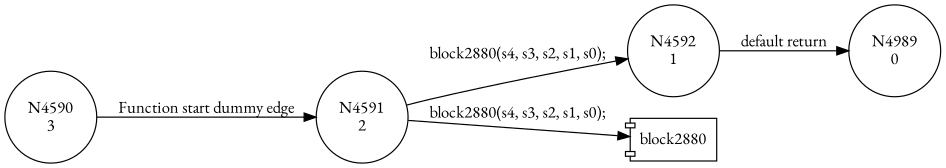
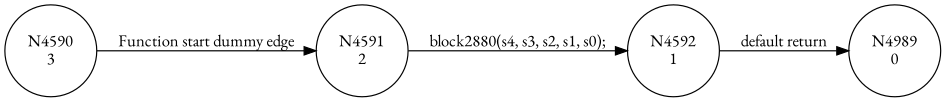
  digraph {
    fontname="EB Garamond"
    rankdir=LR
    node [fontname="EB Garamond" shape=circle]
    edge [fontname="EB Garamond"]
    n1 [label="N4591\n2"]
    n2 [label="N4592\n1"]
-   n3 [label=block2880 shape=component]
    n4 [label="N4989\n0"]
    n5 [label="N4590\n3"]
    n1 -> n2 [label="block2880(s4, s3, s2, s1, s0);"]
-   n1 -> n3 [label="block2880(s4, s3, s2, s1, s0);"]
    n2 -> n4 [label="default return"]
    n5 -> n1 [label="Function start dummy edge"]
  }
